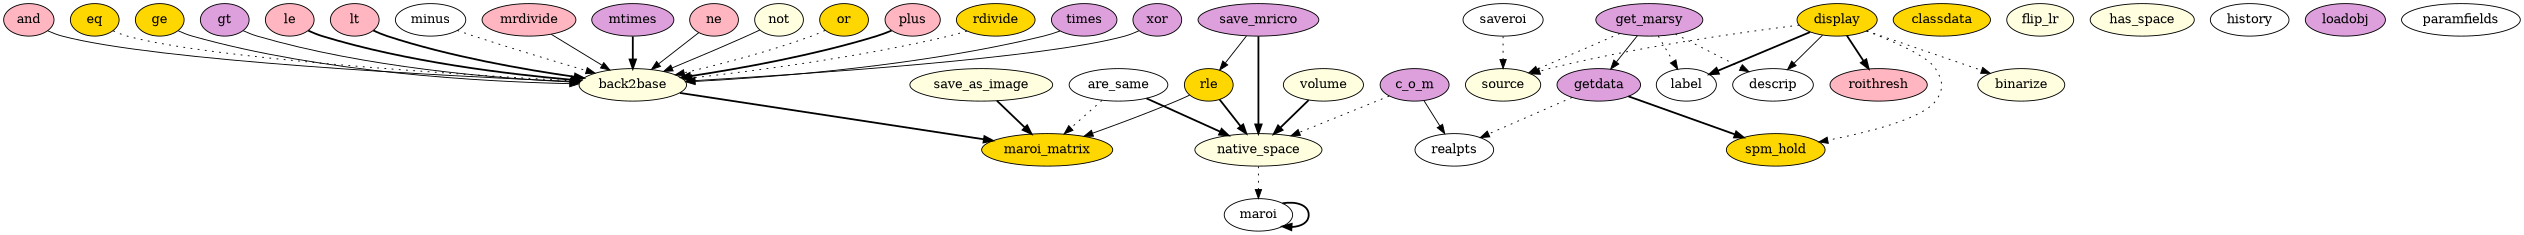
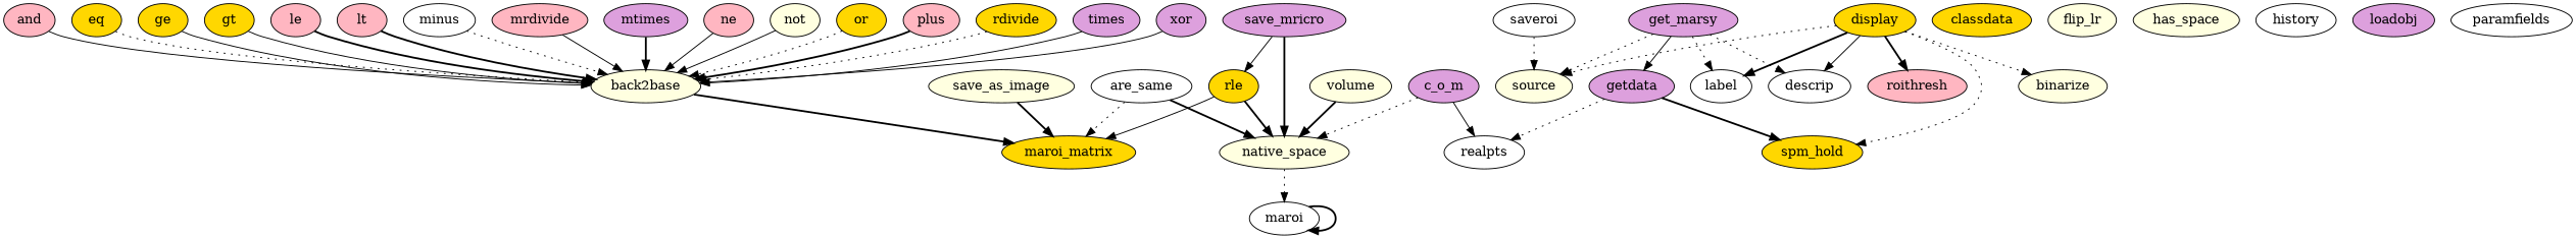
  digraph {
    node [fillcolor=gold style=filled]
    edge [style=dotted]
    and [fillcolor=lightpink]
    back2base [fillcolor=lightyellow]
    maroi_matrix
    are_same [fillcolor=white]
    native_space [fillcolor=lightyellow]
    maroi [fillcolor=white]
    c_o_m [fillcolor=plum]
    realpts [fillcolor=white]
    display
    binarize [fillcolor=lightyellow]
    descrip [fillcolor=white]
    label [fillcolor=white]
    roithresh [fillcolor=lightpink]
    source [fillcolor=lightyellow]
    spm_hold
    eq
    ge
    get_marsy [fillcolor=plum]
    getdata [fillcolor=plum]
-   gt [fillcolor=plum]
+   gt
    le [fillcolor=lightpink]
    lt [fillcolor=lightpink]
    minus [fillcolor=white]
    mrdivide [fillcolor=lightpink]
    mtimes [fillcolor=plum]
    ne [fillcolor=lightpink]
    not [fillcolor=lightyellow]
    or
    plus [fillcolor=lightpink]
    rdivide
    rle
    save_as_image [fillcolor=lightyellow]
    save_mricro [fillcolor=plum]
    saveroi [fillcolor=white]
    times [fillcolor=plum]
    volume [fillcolor=lightyellow]
    xor [fillcolor=plum]
    classdata
    flip_lr [fillcolor=lightyellow]
    has_space [fillcolor=lightyellow]
    history [fillcolor=white]
    loadobj [fillcolor=plum]
    paramfields [fillcolor=white]
    and -> back2base [style=solid]
    back2base -> maroi_matrix [style=bold]
    are_same -> maroi_matrix
    are_same -> native_space [style=bold]
    native_space -> maroi
    maroi -> maroi [style=bold]
    c_o_m -> native_space
    c_o_m -> realpts [style=solid]
    display -> binarize
    display -> descrip [style=solid]
    display -> label [style=bold]
    display -> roithresh [style=bold]
    display -> source
    display -> spm_hold
    eq -> back2base
    ge -> back2base [style=solid]
    get_marsy -> descrip
    get_marsy -> label
    get_marsy -> source
    get_marsy -> getdata [style=solid]
    getdata -> realpts
    getdata -> spm_hold [style=bold]
    gt -> back2base [style=solid]
    le -> back2base [style=bold]
    lt -> back2base [style=bold]
    minus -> back2base
    mrdivide -> back2base [style=solid]
    mtimes -> back2base [style=bold]
    ne -> back2base [style=solid]
    not -> back2base [style=solid]
    or -> back2base
    plus -> back2base [style=bold]
    rdivide -> back2base
    rle -> maroi_matrix [style=solid]
    rle -> native_space [style=bold]
    save_as_image -> maroi_matrix [style=bold]
    save_mricro -> native_space [style=bold]
    save_mricro -> rle [style=solid]
    saveroi -> source
    times -> back2base [style=solid]
    volume -> native_space [style=bold]
    xor -> back2base [style=solid]
  }
